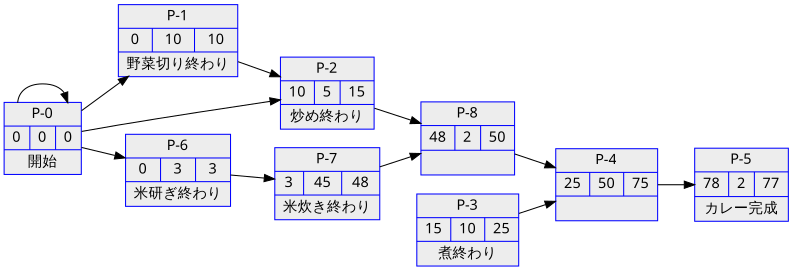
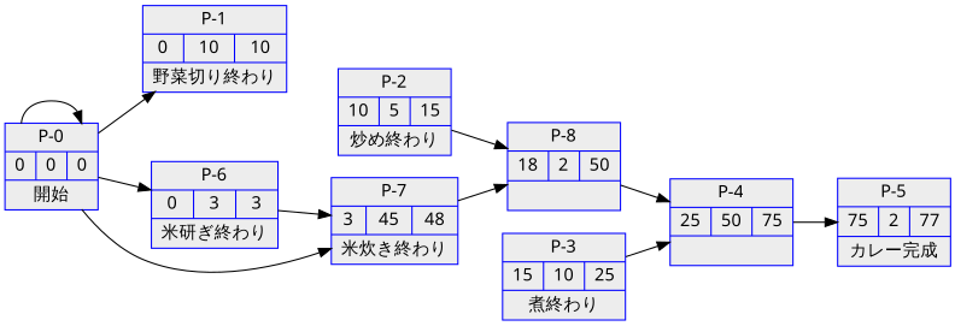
  digraph {
    rankdir=LR
    node [color=blue fillcolor=grey93 fontname="MS Gothic" shape=record style=filled]
    n1 [height=.1 label="<f0>P-0 |{0|0|0}|<f2>開始"]
    n2 [height=.1 label="<f0>P-1 |{0|10|10}|<f2>野菜切り終わり"]
    n3 [height=.1 label="<f0>P-2 |{10|5|15}|<f2>炒め終わり"]
    n4 [height=.1 label="<f0>P-6 |{0|3|3}|<f2>米研ぎ終わり"]
-   n5 [height=.1 label="<f0>P-8 |{48|2|50}|<f2>"]
+   n5 [height=.1 label="<f0>P-8 |{18|2|50}|<f2>"]
    n6 [height=.1 label="<f0>P-7 |{3|45|48}|<f2>米炊き終わり"]
    n7 [height=.1 label="<f0>P-3 |{15|10|25}|<f2>煮終わり"]
    n8 [height=.1 label="<f0>P-4 |{25|50|75}|<f2>"]
-   n9 [height=.1 label="<f0>P-5 |{78|2|77}|<f2>カレー完成"]
+   n9 [height=.1 label="<f0>P-5 |{75|2|77}|<f2>カレー完成"]
    n1 -> n1
    n1 -> n2
-   n1 -> n3
+   n1 -> n6
    n1 -> n4
-   n2 -> n3
    n3 -> n5
    n4 -> n6
    n5 -> n8
    n6 -> n5
    n7 -> n8
    n8 -> n9
  }
